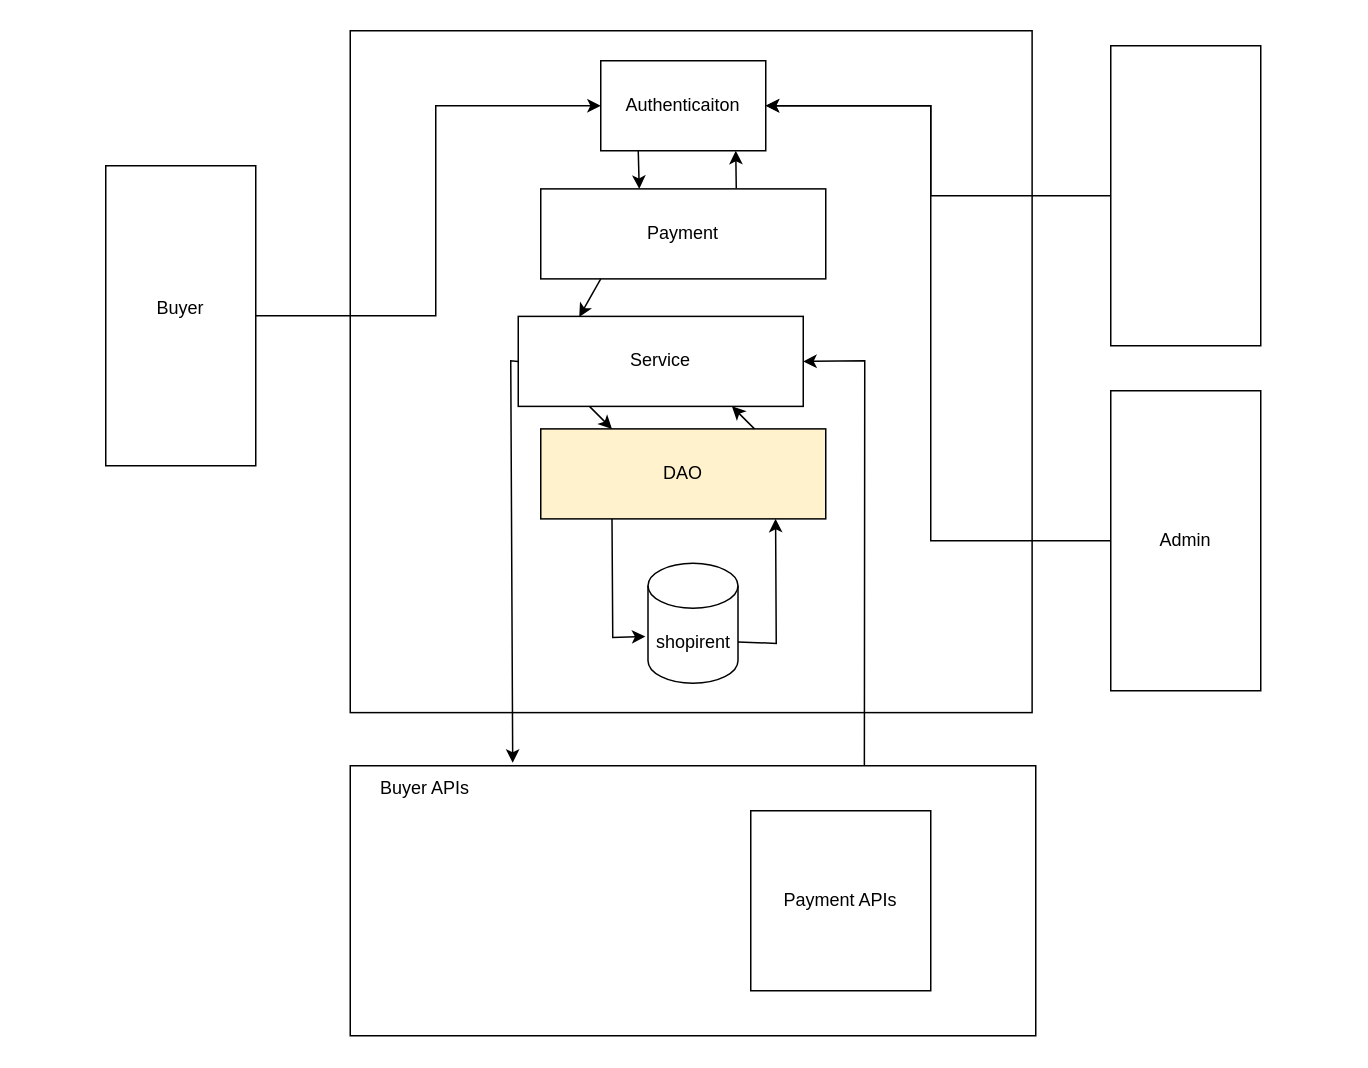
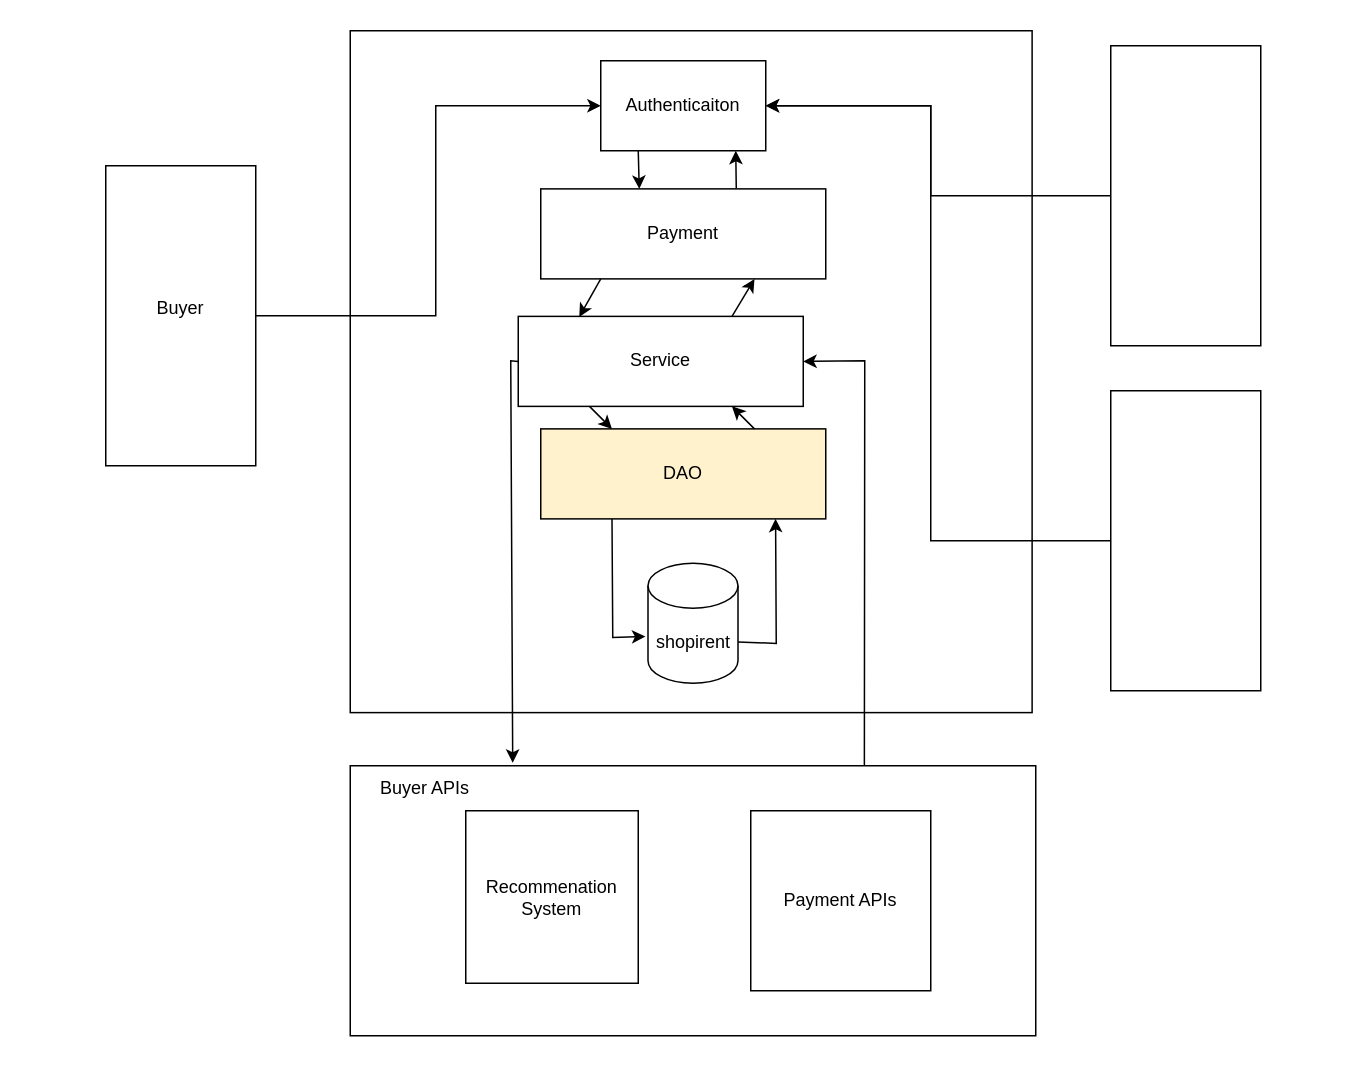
  <mxCell id="0" />
  <mxCell id="1" parent="0" />
  <mxCell id="2" value="" style="rounded=0;whiteSpace=wrap;html=1;rotation=90;" parent="1" vertex="1"><mxGeometry x="20" y="160" width="200" height="100" as="geometry" /></mxCell>
  <mxCell id="3" value="" style="rounded=0;whiteSpace=wrap;html=1;rotation=90;" parent="1" vertex="1"><mxGeometry x="690" y="80" width="200" height="100" as="geometry" /></mxCell>
  <mxCell id="4" value="Buyer" style="text;html=1;strokeColor=none;fillColor=none;align=center;verticalAlign=middle;whiteSpace=wrap;rounded=0;" parent="1" vertex="1"><mxGeometry x="90" y="190" width="60" height="30" as="geometry" /></mxCell>
  <mxCell id="5" value="" style="whiteSpace=wrap;html=1;aspect=fixed;" parent="1" vertex="1"><mxGeometry x="233" y="20" width="454.58" height="454.58" as="geometry" /></mxCell>
  <mxCell id="6" value="Payment" style="rounded=0;whiteSpace=wrap;html=1;" parent="1" vertex="1"><mxGeometry x="360" y="125.42" width="190" height="60" as="geometry" /></mxCell>
  <mxCell id="7" value="Service" style="rounded=0;whiteSpace=wrap;html=1;" parent="1" vertex="1"><mxGeometry x="345" y="210.42" width="190" height="60" as="geometry" /></mxCell>
  <mxCell id="8" value="DAO" style="rounded=0;whiteSpace=wrap;html=1;fillColor=#fff2cc;" parent="1" vertex="1"><mxGeometry x="360" y="285.42" width="190" height="60" as="geometry" /></mxCell>
  <mxCell id="9" value="shopirent" style="shape=cylinder3;whiteSpace=wrap;html=1;boundedLbl=1;backgroundOutline=1;size=15;" parent="1" vertex="1"><mxGeometry x="431.5" y="375" width="60" height="80" as="geometry" /></mxCell>
  <mxCell id="10" value="" style="endArrow=classic;html=1;rounded=0;entryX=0.25;entryY=0;entryDx=0;entryDy=0;exitX=0.25;exitY=1;exitDx=0;exitDy=0;" parent="1" source="7" target="8" edge="1"><mxGeometry width="50" height="50" relative="1" as="geometry"><mxPoint x="390" y="225.42" as="sourcePoint" /><mxPoint x="440" y="175.42" as="targetPoint" /></mxGeometry></mxCell>
  <mxCell id="11" value="" style="endArrow=classic;html=1;rounded=0;entryX=0.214;entryY=0.007;entryDx=0;entryDy=0;entryPerimeter=0;" parent="1" target="7" edge="1"><mxGeometry width="50" height="50" relative="1" as="geometry"><mxPoint x="400" y="185.42" as="sourcePoint" /><mxPoint x="400" y="205.42" as="targetPoint" /></mxGeometry></mxCell>
+ <mxCell id="12" value="" style="endArrow=classic;html=1;rounded=0;entryX=0.75;entryY=1;entryDx=0;entryDy=0;exitX=0.75;exitY=0;exitDx=0;exitDy=0;" parent="1" source="7" target="6" edge="1"><mxGeometry width="50" height="50" relative="1" as="geometry"><mxPoint x="410" y="195.42" as="sourcePoint" /><mxPoint x="410.66" y="220.84" as="targetPoint" /></mxGeometry></mxCell>
  <mxCell id="13" value="" style="endArrow=classic;html=1;rounded=0;entryX=0.75;entryY=1;entryDx=0;entryDy=0;exitX=0.75;exitY=0;exitDx=0;exitDy=0;" parent="1" source="8" target="7" edge="1"><mxGeometry width="50" height="50" relative="1" as="geometry"><mxPoint x="500" y="295.42" as="sourcePoint" /><mxPoint x="500" y="270.42" as="targetPoint" /></mxGeometry></mxCell>
  <mxCell id="14" value="" style="endArrow=classic;html=1;rounded=0;entryX=-0.029;entryY=0.61;entryDx=0;entryDy=0;exitX=0.25;exitY=1;exitDx=0;exitDy=0;entryPerimeter=0;" parent="1" source="8" target="9" edge="1"><mxGeometry width="50" height="50" relative="1" as="geometry"><mxPoint x="417.5" y="280.42" as="sourcePoint" /><mxPoint x="417.5" y="295.42" as="targetPoint" /><Array as="points"><mxPoint x="408" y="424.42" /></Array></mxGeometry></mxCell>
  <mxCell id="15" value="" style="endArrow=classic;html=1;rounded=0;entryX=0.824;entryY=0.999;entryDx=0;entryDy=0;exitX=1;exitY=0;exitDx=0;exitDy=52.5;entryPerimeter=0;exitPerimeter=0;" parent="1" source="9" target="8" edge="1"><mxGeometry width="50" height="50" relative="1" as="geometry"><mxPoint x="417.5" y="355.42" as="sourcePoint" /><mxPoint x="433.26" y="434.22" as="targetPoint" /><Array as="points"><mxPoint x="517" y="428.42" /></Array></mxGeometry></mxCell>
  <mxCell id="16" value="Authenticaiton" style="rounded=0;whiteSpace=wrap;html=1;" parent="1" vertex="1"><mxGeometry x="400" y="40" width="110" height="60" as="geometry" /></mxCell>
  <mxCell id="17" value="" style="endArrow=classic;html=1;rounded=0;entryX=0.214;entryY=0.007;entryDx=0;entryDy=0;entryPerimeter=0;" parent="1" edge="1"><mxGeometry width="50" height="50" relative="1" as="geometry"><mxPoint x="425" y="100" as="sourcePoint" /><mxPoint x="425.66" y="125.42" as="targetPoint" /></mxGeometry></mxCell>
  <mxCell id="18" value="" style="endArrow=classic;html=1;rounded=0;exitX=0.686;exitY=-0.006;exitDx=0;exitDy=0;exitPerimeter=0;" parent="1" source="6" edge="1"><mxGeometry width="50" height="50" relative="1" as="geometry"><mxPoint x="490" y="120" as="sourcePoint" /><mxPoint x="490" y="100" as="targetPoint" /></mxGeometry></mxCell>
  <mxCell id="19" value="" style="endArrow=classic;html=1;rounded=0;entryX=0;entryY=0.5;entryDx=0;entryDy=0;exitX=0.5;exitY=0;exitDx=0;exitDy=0;" parent="1" source="2" target="16" edge="1"><mxGeometry width="50" height="50" relative="1" as="geometry"><mxPoint x="410" y="195.42" as="sourcePoint" /><mxPoint x="410.66" y="220.84" as="targetPoint" /><Array as="points"><mxPoint x="290" y="210" /><mxPoint x="290" y="70" /></Array></mxGeometry></mxCell>
  <mxCell id="20" value="" style="endArrow=classic;html=1;rounded=0;entryX=1;entryY=0.5;entryDx=0;entryDy=0;exitX=0.5;exitY=1;exitDx=0;exitDy=0;" parent="1" source="3" target="16" edge="1"><mxGeometry width="50" height="50" relative="1" as="geometry"><mxPoint x="512.5" y="295.42" as="sourcePoint" /><mxPoint x="512.5" y="280.42" as="targetPoint" /><Array as="points"><mxPoint x="620" y="130" /><mxPoint x="620" y="70" /></Array></mxGeometry></mxCell>
  <mxCell id="21" value="" style="rounded=0;whiteSpace=wrap;html=1;" parent="1" vertex="1"><mxGeometry x="233" y="510" width="457" height="180" as="geometry" /></mxCell>
  <mxCell id="22" value="" style="endArrow=classic;html=1;rounded=0;entryX=0.237;entryY=-0.011;entryDx=0;entryDy=0;exitX=0;exitY=0.5;exitDx=0;exitDy=0;entryPerimeter=0;" parent="1" source="7" target="21" edge="1"><mxGeometry width="50" height="50" relative="1" as="geometry"><mxPoint x="417.5" y="280.42" as="sourcePoint" /><mxPoint x="417.5" y="295.42" as="targetPoint" /><Array as="points"><mxPoint x="340" y="240" /></Array></mxGeometry></mxCell>
  <mxCell id="23" value="" style="endArrow=classic;html=1;rounded=0;entryX=1;entryY=0.5;entryDx=0;entryDy=0;exitX=0.75;exitY=0;exitDx=0;exitDy=0;" parent="1" source="21" target="7" edge="1"><mxGeometry width="50" height="50" relative="1" as="geometry"><mxPoint x="590" y="500" as="sourcePoint" /><mxPoint x="561.309" y="658.02" as="targetPoint" /><Array as="points"><mxPoint x="576" y="240" /></Array></mxGeometry></mxCell>
+ <mxCell id="24" value="Recommenation System" style="whiteSpace=wrap;html=1;aspect=fixed;" parent="1" vertex="1"><mxGeometry x="310" y="540" width="115" height="115" as="geometry" /></mxCell>
  <mxCell id="25" value="Payment APIs" style="whiteSpace=wrap;html=1;aspect=fixed;" parent="1" vertex="1"><mxGeometry x="500" y="540" width="120" height="120" as="geometry" /></mxCell>
  <mxCell id="26" value="Buyer APIs" style="text;html=1;strokeColor=none;fillColor=none;align=center;verticalAlign=middle;whiteSpace=wrap;rounded=0;" parent="1" vertex="1"><mxGeometry x="233" y="510" width="100" height="30" as="geometry" /></mxCell>
  <mxCell id="27" value="" style="rounded=0;whiteSpace=wrap;html=1;rotation=90;" parent="1" vertex="1"><mxGeometry x="690" y="310" width="200" height="100" as="geometry" /></mxCell>
  <mxCell id="28" value="" style="endArrow=classic;html=1;rounded=0;entryX=1;entryY=0.5;entryDx=0;entryDy=0;exitX=0.5;exitY=1;exitDx=0;exitDy=0;" parent="1" source="27" target="16" edge="1"><mxGeometry width="50" height="50" relative="1" as="geometry"><mxPoint x="750" y="140" as="sourcePoint" /><mxPoint x="560.5" y="80" as="targetPoint" /><Array as="points"><mxPoint x="620" y="360" /><mxPoint x="620" y="70" /></Array></mxGeometry></mxCell>
- <mxCell id="29" value="Admin" style="text;html=1;strokeColor=none;fillColor=none;align=center;verticalAlign=middle;whiteSpace=wrap;rounded=0;" parent="1" vertex="1"><mxGeometry x="760" y="345" width="60" height="30" as="geometry" /></mxCell>
